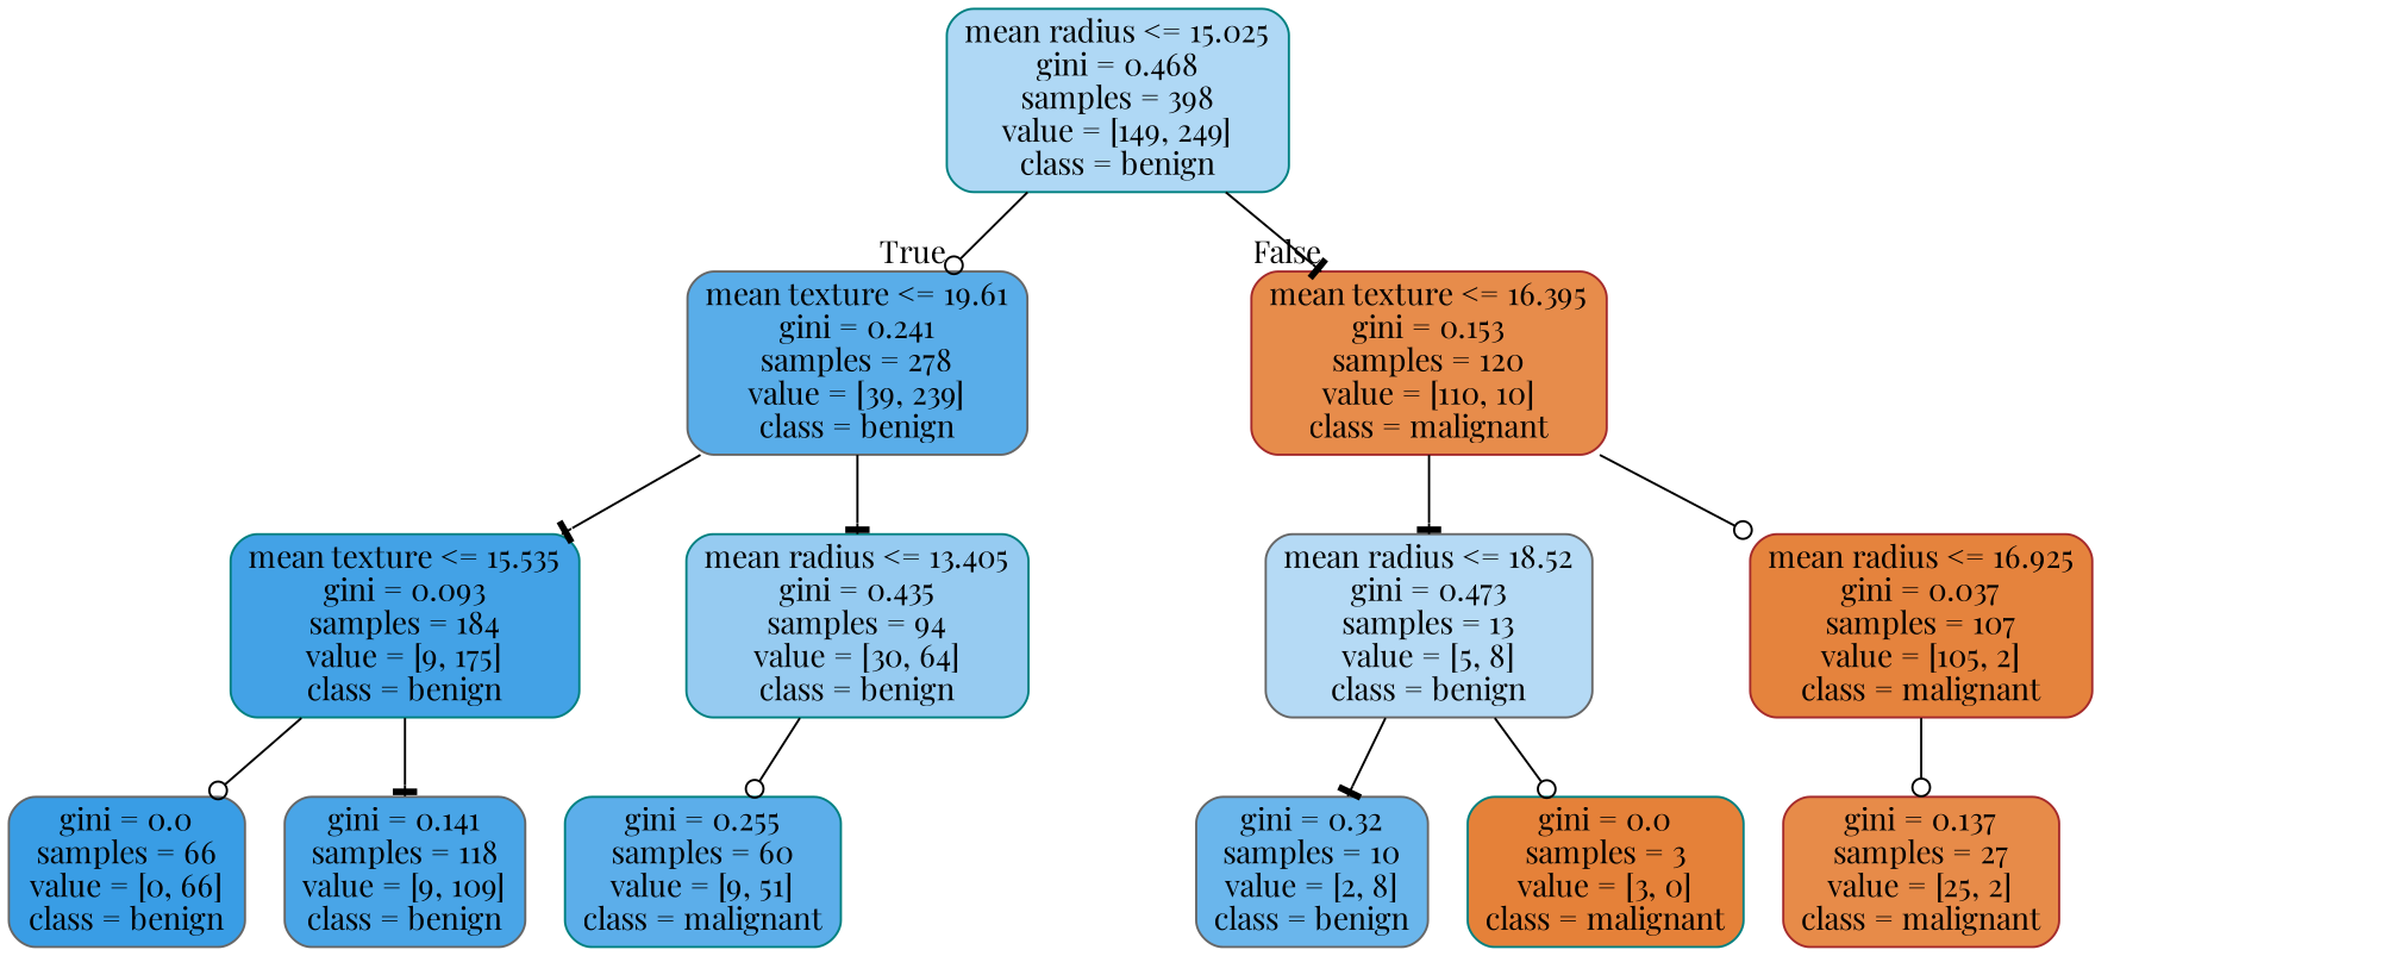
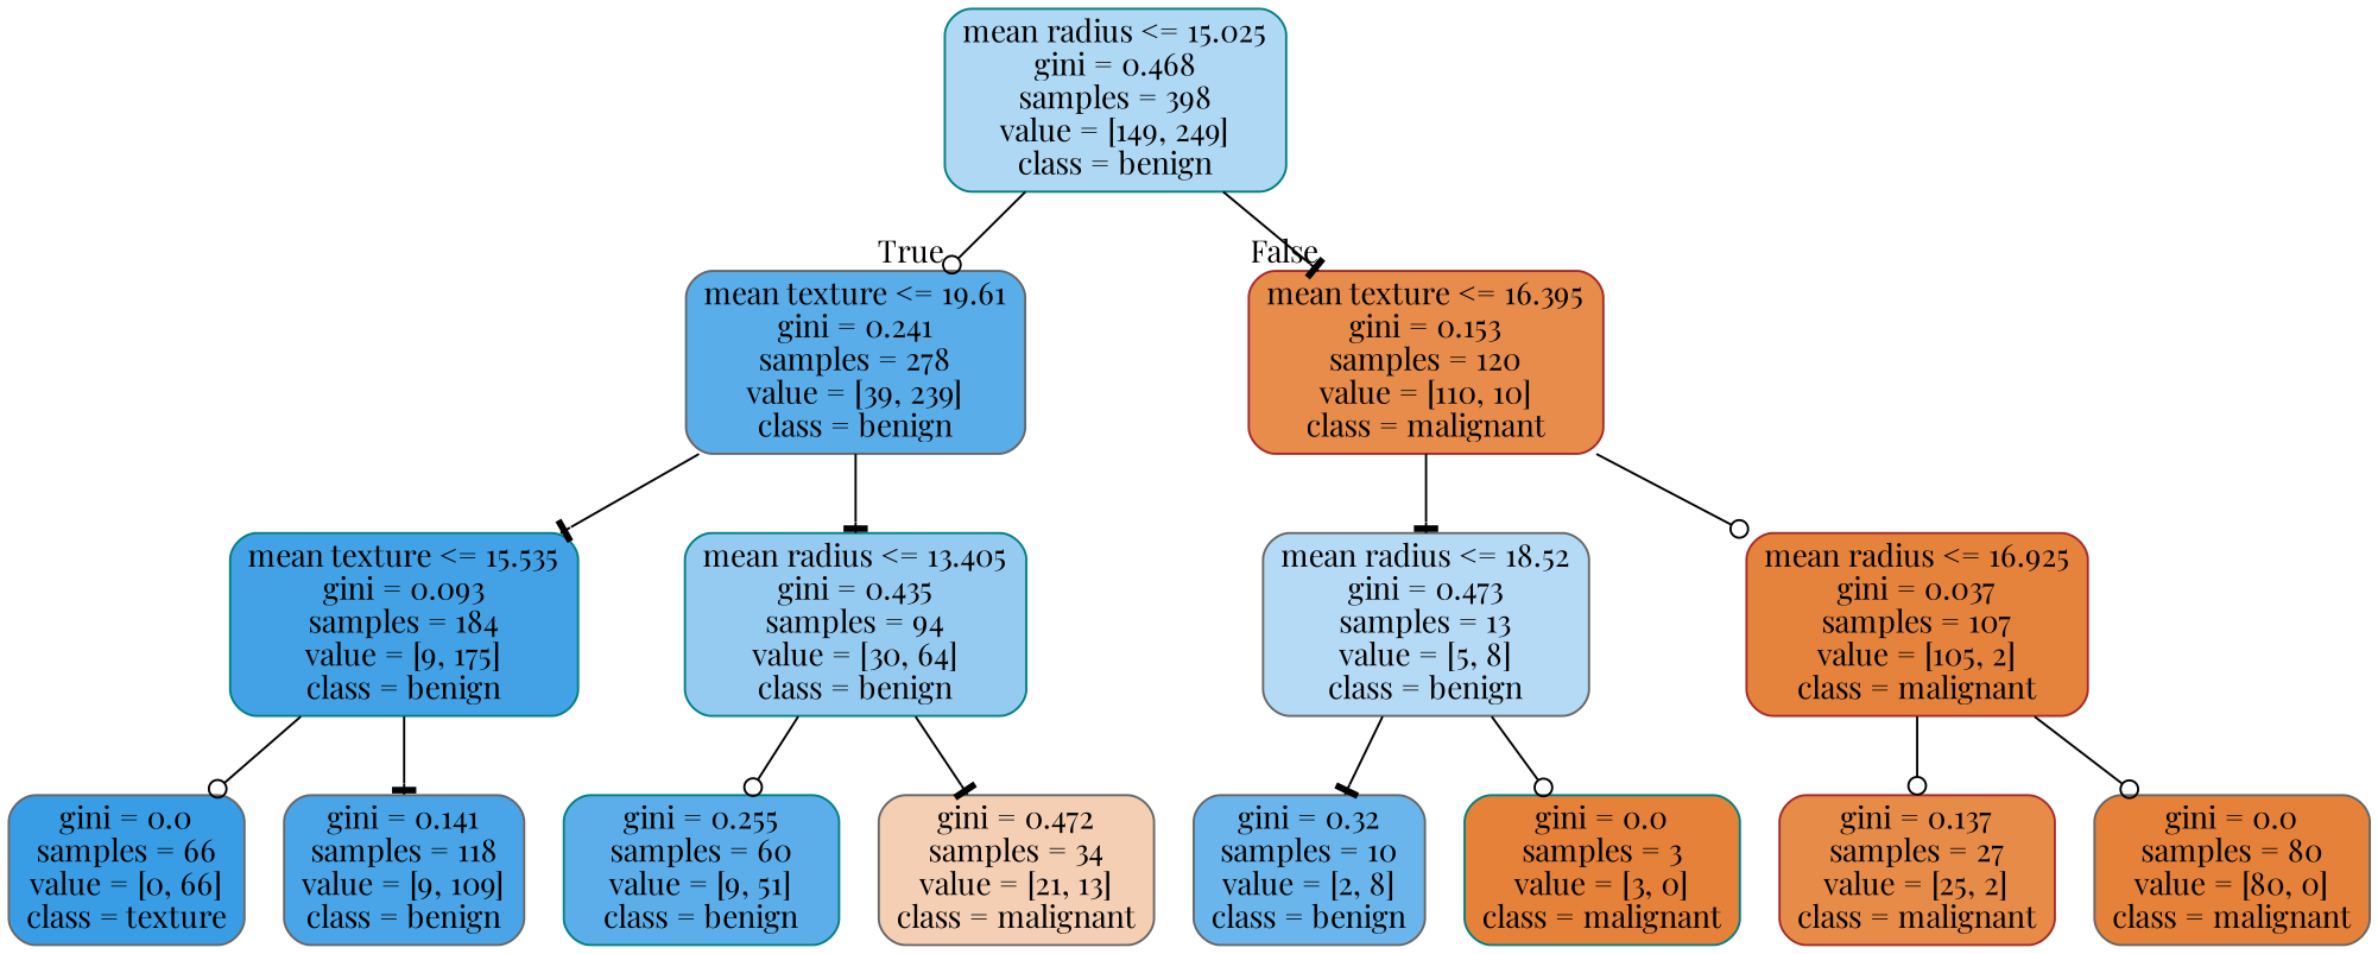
  digraph {
    fontname="Playfair Display"
    node [color=gray40 fillcolor="#e58139" fontname="Playfair Display" shape=box style="filled, rounded"]
    edge [arrowhead=odot fontname="Playfair Display"]
    n1 [color=teal fillcolor="#afd8f5" label="mean radius <= 15.025\ngini = 0.468\nsamples = 398\nvalue = [149, 249]\nclass = benign"]
    n2 [fillcolor="#59ade9" label="mean texture <= 19.61\ngini = 0.241\nsamples = 278\nvalue = [39, 239]\nclass = benign"]
    n3 [color=brown fillcolor="#e78c4b" label="mean texture <= 16.395\ngini = 0.153\nsamples = 120\nvalue = [110, 10]\nclass = malignant"]
    n4 [color=teal fillcolor="#43a2e6" label="mean texture <= 15.535\ngini = 0.093\nsamples = 184\nvalue = [9, 175]\nclass = benign"]
    n5 [color=teal fillcolor="#96cbf1" label="mean radius <= 13.405\ngini = 0.435\nsamples = 94\nvalue = [30, 64]\nclass = benign"]
    n6 [fillcolor="#b5daf5" label="mean radius <= 18.52\ngini = 0.473\nsamples = 13\nvalue = [5, 8]\nclass = benign"]
    n7 [color=brown fillcolor="#e5833d" label="mean radius <= 16.925\ngini = 0.037\nsamples = 107\nvalue = [105, 2]\nclass = malignant"]
-   n8 [fillcolor="#399de5" label="gini = 0.0\nsamples = 66\nvalue = [0, 66]\nclass = benign"]
+   n8 [fillcolor="#399de5" label="gini = 0.0\nsamples = 66\nvalue = [0, 66]\nclass = texture"]
    n9 [fillcolor="#49a5e7" label="gini = 0.141\nsamples = 118\nvalue = [9, 109]\nclass = benign"]
-   n10 [color=teal fillcolor="#5caeea" label="gini = 0.255\nsamples = 60\nvalue = [9, 51]\nclass = malignant"]
+   n10 [color=teal fillcolor="#5caeea" label="gini = 0.255\nsamples = 60\nvalue = [9, 51]\nclass = benign"]
+   n11 [fillcolor="#f5cfb4" label="gini = 0.472\nsamples = 34\nvalue = [21, 13]\nclass = malignant"]
    n12 [fillcolor="#6ab6ec" label="gini = 0.32\nsamples = 10\nvalue = [2, 8]\nclass = benign"]
    n13 [color=teal label="gini = 0.0\nsamples = 3\nvalue = [3, 0]\nclass = malignant"]
    n14 [color=brown fillcolor="#e78b49" label="gini = 0.137\nsamples = 27\nvalue = [25, 2]\nclass = malignant"]
+   n15 [label="gini = 0.0\nsamples = 80\nvalue = [80, 0]\nclass = malignant"]
    n1 -> n2 [headlabel=True labelangle=45 labeldistance=2.5]
    n1 -> n3 [arrowhead=tee headlabel=False labelangle=-45 labeldistance=2.5]
    n2 -> n4 [arrowhead=tee]
    n2 -> n5 [arrowhead=tee]
    n3 -> n6 [arrowhead=tee]
    n3 -> n7
    n4 -> n8
    n4 -> n9 [arrowhead=tee]
    n5 -> n10
+   n5 -> n11 [arrowhead=tee]
    n6 -> n12 [arrowhead=tee]
    n6 -> n13
    n7 -> n14
+   n7 -> n15
  }
